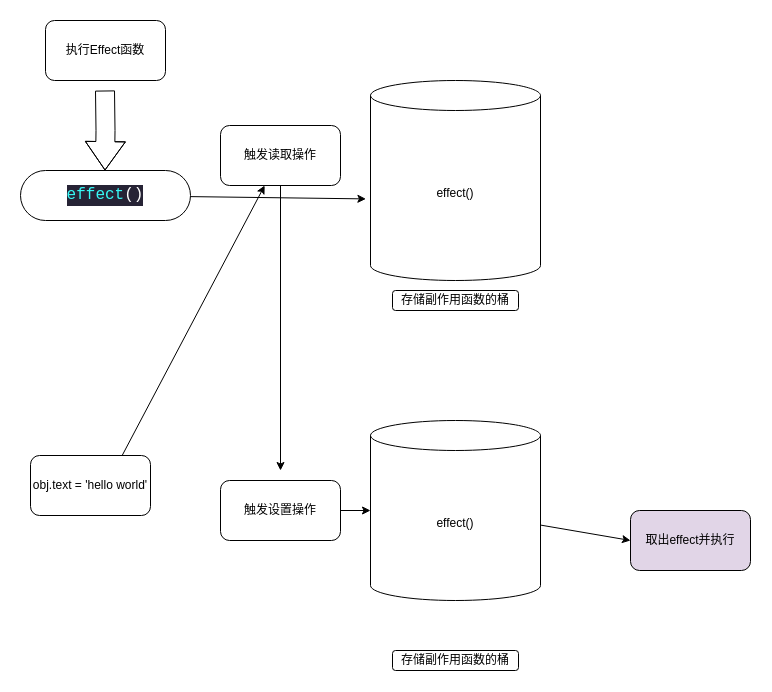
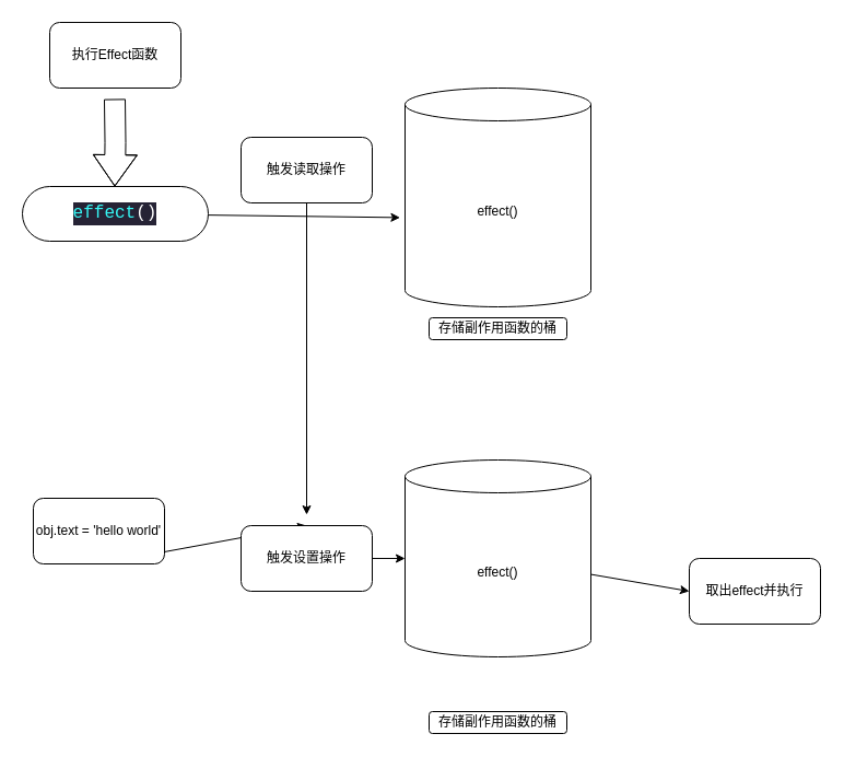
  <mxCell id="0" />
  <mxCell id="1" parent="0" />
  <mxCell id="2" value="effect()" style="shape=cylinder3;whiteSpace=wrap;html=1;boundedLbl=1;backgroundOutline=1;size=15;" parent="1" vertex="1"><mxGeometry x="370" y="80" width="170" height="200" as="geometry" /></mxCell>
  <mxCell id="3" value="执行Effect函数" style="rounded=1;whiteSpace=wrap;html=1;" parent="1" vertex="1"><mxGeometry x="45" y="20" width="120" height="60" as="geometry" /></mxCell>
  <mxCell id="4" style="edgeStyle=none;html=1;entryX=-0.027;entryY=0.592;entryDx=0;entryDy=0;entryPerimeter=0;" parent="1" source="5" target="2" edge="1"><mxGeometry relative="1" as="geometry"><mxPoint x="330" y="195" as="targetPoint" /></mxGeometry></mxCell>
  <mxCell id="5" value="&lt;div style=&quot;color: rgb(187 , 187 , 187) ; background-color: rgb(38 , 35 , 53) ; font-family: &amp;#34;jetbrains mono&amp;#34; , &amp;#34;sf mono&amp;#34; , &amp;#34;monaco&amp;#34; , &amp;#34;menlo&amp;#34; , &amp;#34;courier new&amp;#34; , monospace , &amp;#34;consolas&amp;#34; , &amp;#34;courier new&amp;#34; , monospace ; font-size: 16px ; line-height: 21px&quot;&gt;&lt;span style=&quot;color: #36f9f6&quot;&gt;effect&lt;/span&gt;&lt;span style=&quot;color: #ffffff&quot;&gt;()&lt;/span&gt;&lt;/div&gt;" style="rounded=1;whiteSpace=wrap;html=1;arcSize=50;" parent="1" vertex="1"><mxGeometry x="20" y="170" width="170" height="50" as="geometry" /></mxCell>
  <mxCell id="6" value="" style="shape=flexArrow;endArrow=classic;html=1;width=19;endSize=9.13;" parent="1" edge="1"><mxGeometry width="50" height="50" relative="1" as="geometry"><mxPoint x="104.5" y="90" as="sourcePoint" /><mxPoint x="104.5" y="170" as="targetPoint" /><Array as="points"><mxPoint x="105" y="130" /></Array></mxGeometry></mxCell>
  <mxCell id="7" style="edgeStyle=none;html=1;" parent="1" source="8" edge="1"><mxGeometry relative="1" as="geometry"><mxPoint x="280" y="470" as="targetPoint" /></mxGeometry></mxCell>
  <mxCell id="8" value="触发读取操作" style="rounded=1;whiteSpace=wrap;html=1;" parent="1" vertex="1"><mxGeometry x="220" y="125" width="120" height="60" as="geometry" /></mxCell>
  <mxCell id="9" value="存储副作用函数的桶" style="rounded=1;whiteSpace=wrap;html=1;" parent="1" vertex="1"><mxGeometry x="392" y="290" width="126" height="20" as="geometry" /></mxCell>
  <mxCell id="10" style="edgeStyle=none;html=1;" parent="1" source="11" edge="1"><mxGeometry relative="1" as="geometry"><mxPoint x="630" y="540" as="targetPoint" /></mxGeometry></mxCell>
  <mxCell id="11" value="effect()" style="shape=cylinder3;whiteSpace=wrap;html=1;boundedLbl=1;backgroundOutline=1;size=15;" parent="1" vertex="1"><mxGeometry x="370" y="420" width="170" height="180" as="geometry" /></mxCell>
- <mxCell id="12" style="edgeStyle=none;html=1;exitX=0.5;exitY=1;exitDx=0;exitDy=0;" parent="1" source="13" target="8" edge="1"><mxGeometry relative="1" as="geometry" /></mxCell>
+ <mxCell id="12" style="edgeStyle=none;html=1;exitX=0.5;exitY=1;exitDx=0;exitDy=0;entryX=0.5;entryY=0;entryDx=0;entryDy=0;" parent="1" source="13" target="15" edge="1"><mxGeometry relative="1" as="geometry" /></mxCell>
  <mxCell id="13" value="obj.text = 'hello world'" style="rounded=1;whiteSpace=wrap;html=1;" parent="1" vertex="1"><mxGeometry x="30" y="455" width="120" height="60" as="geometry" /></mxCell>
  <mxCell id="14" value="" style="edgeStyle=none;html=1;" parent="1" source="15" target="11" edge="1"><mxGeometry relative="1" as="geometry" /></mxCell>
  <mxCell id="15" value="触发设置操作" style="rounded=1;whiteSpace=wrap;html=1;" parent="1" vertex="1"><mxGeometry x="220" y="480" width="120" height="60" as="geometry" /></mxCell>
  <mxCell id="16" value="存储副作用函数的桶" style="rounded=1;whiteSpace=wrap;html=1;" parent="1" vertex="1"><mxGeometry x="392" y="650" width="126" height="20" as="geometry" /></mxCell>
- <mxCell id="17" value="取出effect并执行" style="rounded=1;whiteSpace=wrap;html=1;fillColor=#e1d5e7;" parent="1" vertex="1"><mxGeometry x="630" y="510" width="120" height="60" as="geometry" /></mxCell>
+ <mxCell id="17" value="取出effect并执行" style="rounded=1;whiteSpace=wrap;html=1;" parent="1" vertex="1"><mxGeometry x="630" y="510" width="120" height="60" as="geometry" /></mxCell>
